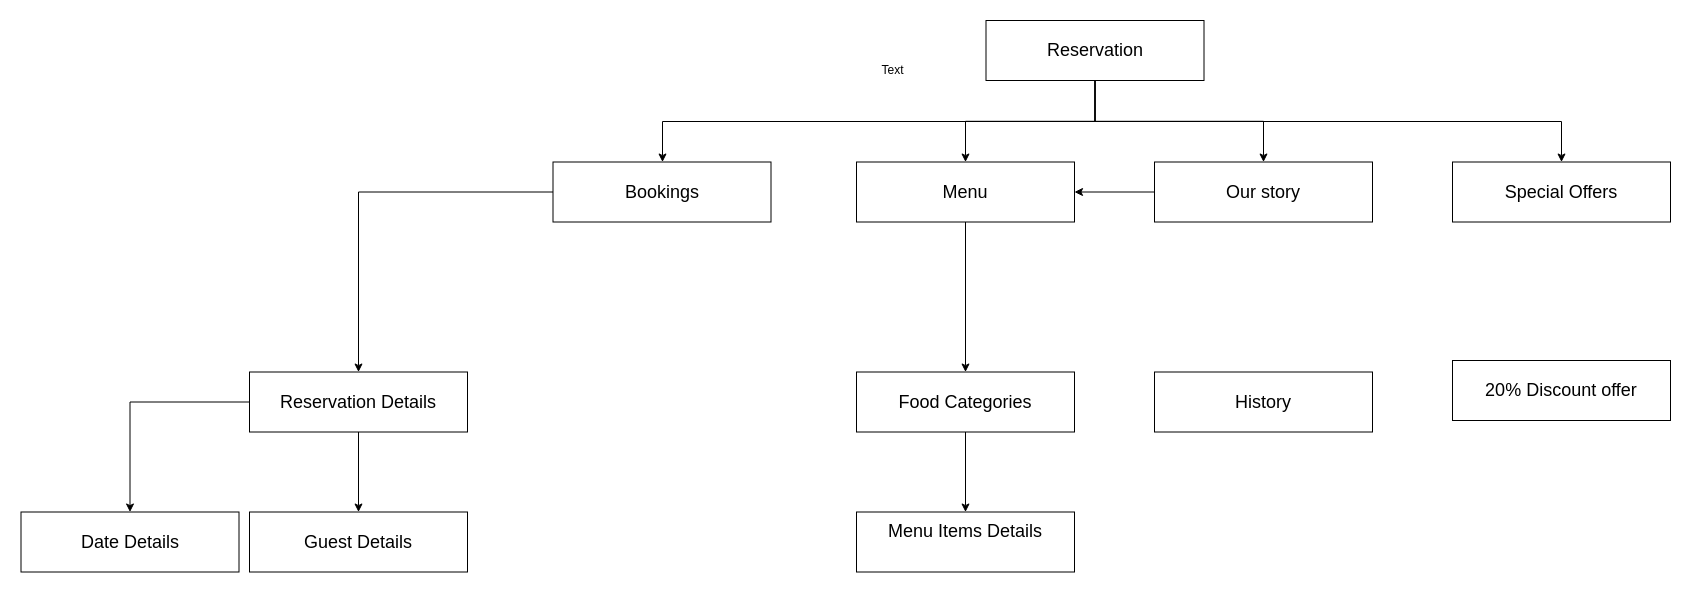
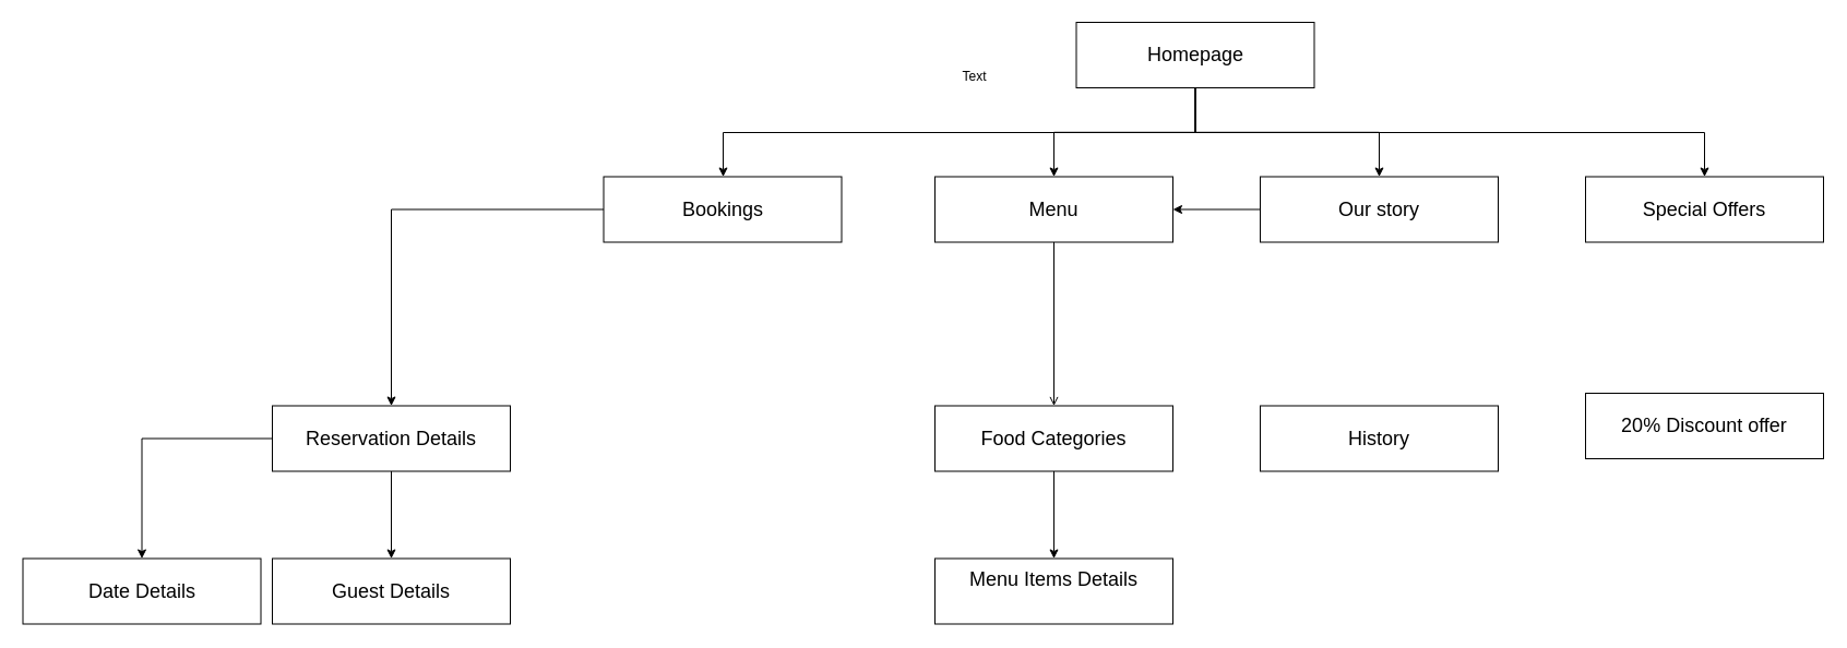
  <mxCell id="0" />
  <mxCell id="1" parent="0" />
  <mxCell id="2" value="" style="edgeStyle=orthogonalEdgeStyle;rounded=0;orthogonalLoop=1;jettySize=auto;html=1;" edge="1" parent="1" source="6" target="22"><mxGeometry relative="1" as="geometry" /></mxCell>
  <mxCell id="3" value="" style="edgeStyle=orthogonalEdgeStyle;rounded=0;orthogonalLoop=1;jettySize=auto;html=1;" edge="1" parent="1" source="6" target="17"><mxGeometry relative="1" as="geometry" /></mxCell>
  <mxCell id="4" value="" style="edgeStyle=orthogonalEdgeStyle;rounded=0;orthogonalLoop=1;jettySize=auto;html=1;" edge="1" parent="1" source="6" target="14"><mxGeometry relative="1" as="geometry"><Array as="points"><mxPoint x="1094" y="121" /><mxPoint x="1561" y="121" /></Array></mxGeometry></mxCell>
  <mxCell id="5" value="" style="edgeStyle=orthogonalEdgeStyle;rounded=0;orthogonalLoop=1;jettySize=auto;html=1;" edge="1" parent="1" source="6" target="8"><mxGeometry relative="1" as="geometry"><Array as="points"><mxPoint x="1094" y="121" /><mxPoint x="662" y="121" /></Array></mxGeometry></mxCell>
- <mxCell id="6" value="&lt;font style=&quot;font-size: 18px&quot;&gt;Reservation&lt;/font&gt;" style="rounded=0;whiteSpace=wrap;html=1;" vertex="1" parent="1"><mxGeometry x="985.5" y="20" width="218" height="60" as="geometry" /></mxCell>
+ <mxCell id="6" value="&lt;font style=&quot;font-size: 18px&quot;&gt;Homepage&lt;/font&gt;" style="rounded=0;whiteSpace=wrap;html=1;" vertex="1" parent="1"><mxGeometry x="985.5" y="20" width="218" height="60" as="geometry" /></mxCell>
  <mxCell id="7" value="" style="edgeStyle=orthogonalEdgeStyle;rounded=0;orthogonalLoop=1;jettySize=auto;html=1;" edge="1" parent="1" source="8" target="11"><mxGeometry relative="1" as="geometry" /></mxCell>
  <mxCell id="8" value="&lt;font style=&quot;font-size: 18px&quot;&gt;Bookings&lt;/font&gt;" style="rounded=0;whiteSpace=wrap;html=1;" vertex="1" parent="1"><mxGeometry x="552.5" y="161.5" width="218" height="60" as="geometry" /></mxCell>
  <mxCell id="9" value="" style="edgeStyle=orthogonalEdgeStyle;rounded=0;orthogonalLoop=1;jettySize=auto;html=1;" edge="1" parent="1" source="11" target="13"><mxGeometry relative="1" as="geometry" /></mxCell>
  <mxCell id="10" value="" style="edgeStyle=orthogonalEdgeStyle;rounded=0;orthogonalLoop=1;jettySize=auto;html=1;" edge="1" parent="1" source="11" target="12"><mxGeometry relative="1" as="geometry" /></mxCell>
  <mxCell id="11" value="&lt;font style=&quot;font-size: 18px&quot;&gt;Reservation Details&lt;/font&gt;" style="rounded=0;whiteSpace=wrap;html=1;" vertex="1" parent="1"><mxGeometry x="249" y="371.5" width="218" height="60" as="geometry" /></mxCell>
  <mxCell id="12" value="&lt;font style=&quot;font-size: 18px&quot;&gt;Date Details&lt;/font&gt;" style="rounded=0;whiteSpace=wrap;html=1;" vertex="1" parent="1"><mxGeometry x="20.5" y="511.5" width="218" height="60" as="geometry" /></mxCell>
  <mxCell id="13" value="&lt;font style=&quot;font-size: 18px&quot;&gt;Guest Details&lt;/font&gt;" style="rounded=0;whiteSpace=wrap;html=1;" vertex="1" parent="1"><mxGeometry x="249" y="511.5" width="218" height="60" as="geometry" /></mxCell>
  <mxCell id="14" value="&lt;font style=&quot;font-size: 18px&quot;&gt;Special Offers&lt;/font&gt;" style="rounded=0;whiteSpace=wrap;html=1;" vertex="1" parent="1"><mxGeometry x="1452" y="161.5" width="218" height="60" as="geometry" /></mxCell>
  <mxCell id="15" value="&lt;font style=&quot;font-size: 18px&quot;&gt;20% Discount offer&lt;/font&gt;" style="rounded=0;whiteSpace=wrap;html=1;" vertex="1" parent="1"><mxGeometry x="1452" y="360" width="218" height="60" as="geometry" /></mxCell>
- <mxCell id="16" value="" style="edgeStyle=orthogonalEdgeStyle;rounded=0;orthogonalLoop=1;jettySize=auto;html=1;" edge="1" parent="1" source="17" target="19"><mxGeometry relative="1" as="geometry" /></mxCell>
+ <mxCell id="16" value="" style="edgeStyle=orthogonalEdgeStyle;rounded=0;orthogonalLoop=1;jettySize=auto;html=1;endArrow=open;" edge="1" parent="1" source="17" target="19"><mxGeometry relative="1" as="geometry" /></mxCell>
  <mxCell id="17" value="&lt;font style=&quot;font-size: 18px&quot;&gt;Menu&lt;/font&gt;" style="rounded=0;whiteSpace=wrap;html=1;" vertex="1" parent="1"><mxGeometry x="856" y="161.5" width="218" height="60" as="geometry" /></mxCell>
  <mxCell id="18" value="" style="edgeStyle=orthogonalEdgeStyle;rounded=0;orthogonalLoop=1;jettySize=auto;html=1;" edge="1" parent="1" source="19" target="20"><mxGeometry relative="1" as="geometry" /></mxCell>
  <mxCell id="19" value="&lt;font style=&quot;font-size: 18px&quot;&gt;Food Categories&lt;/font&gt;" style="rounded=0;whiteSpace=wrap;html=1;" vertex="1" parent="1"><mxGeometry x="856" y="371.5" width="218" height="60" as="geometry" /></mxCell>
  <mxCell id="20" value="&lt;font style=&quot;font-size: 18px&quot;&gt;Menu Items Details&lt;br&gt;&lt;br&gt;&lt;/font&gt;" style="rounded=0;whiteSpace=wrap;html=1;" vertex="1" parent="1"><mxGeometry x="856" y="511.5" width="218" height="60" as="geometry" /></mxCell>
  <mxCell id="21" value="" style="edgeStyle=orthogonalEdgeStyle;rounded=0;orthogonalLoop=1;jettySize=auto;html=1;" edge="1" parent="1" source="22" target="17"><mxGeometry relative="1" as="geometry" /></mxCell>
  <mxCell id="22" value="&lt;font style=&quot;font-size: 18px&quot;&gt;Our story&lt;/font&gt;" style="rounded=0;whiteSpace=wrap;html=1;" vertex="1" parent="1"><mxGeometry x="1154" y="161.5" width="218" height="60" as="geometry" /></mxCell>
  <mxCell id="23" value="&lt;font style=&quot;font-size: 18px&quot;&gt;History&lt;/font&gt;" style="rounded=0;whiteSpace=wrap;html=1;" vertex="1" parent="1"><mxGeometry x="1154" y="371.5" width="218" height="60" as="geometry" /></mxCell>
  <mxCell id="24" value="Text" style="text;html=1;align=center;verticalAlign=middle;resizable=0;points=[];;autosize=1;" vertex="1" parent="1"><mxGeometry x="876" y="61" width="32" height="18" as="geometry" /></mxCell>
